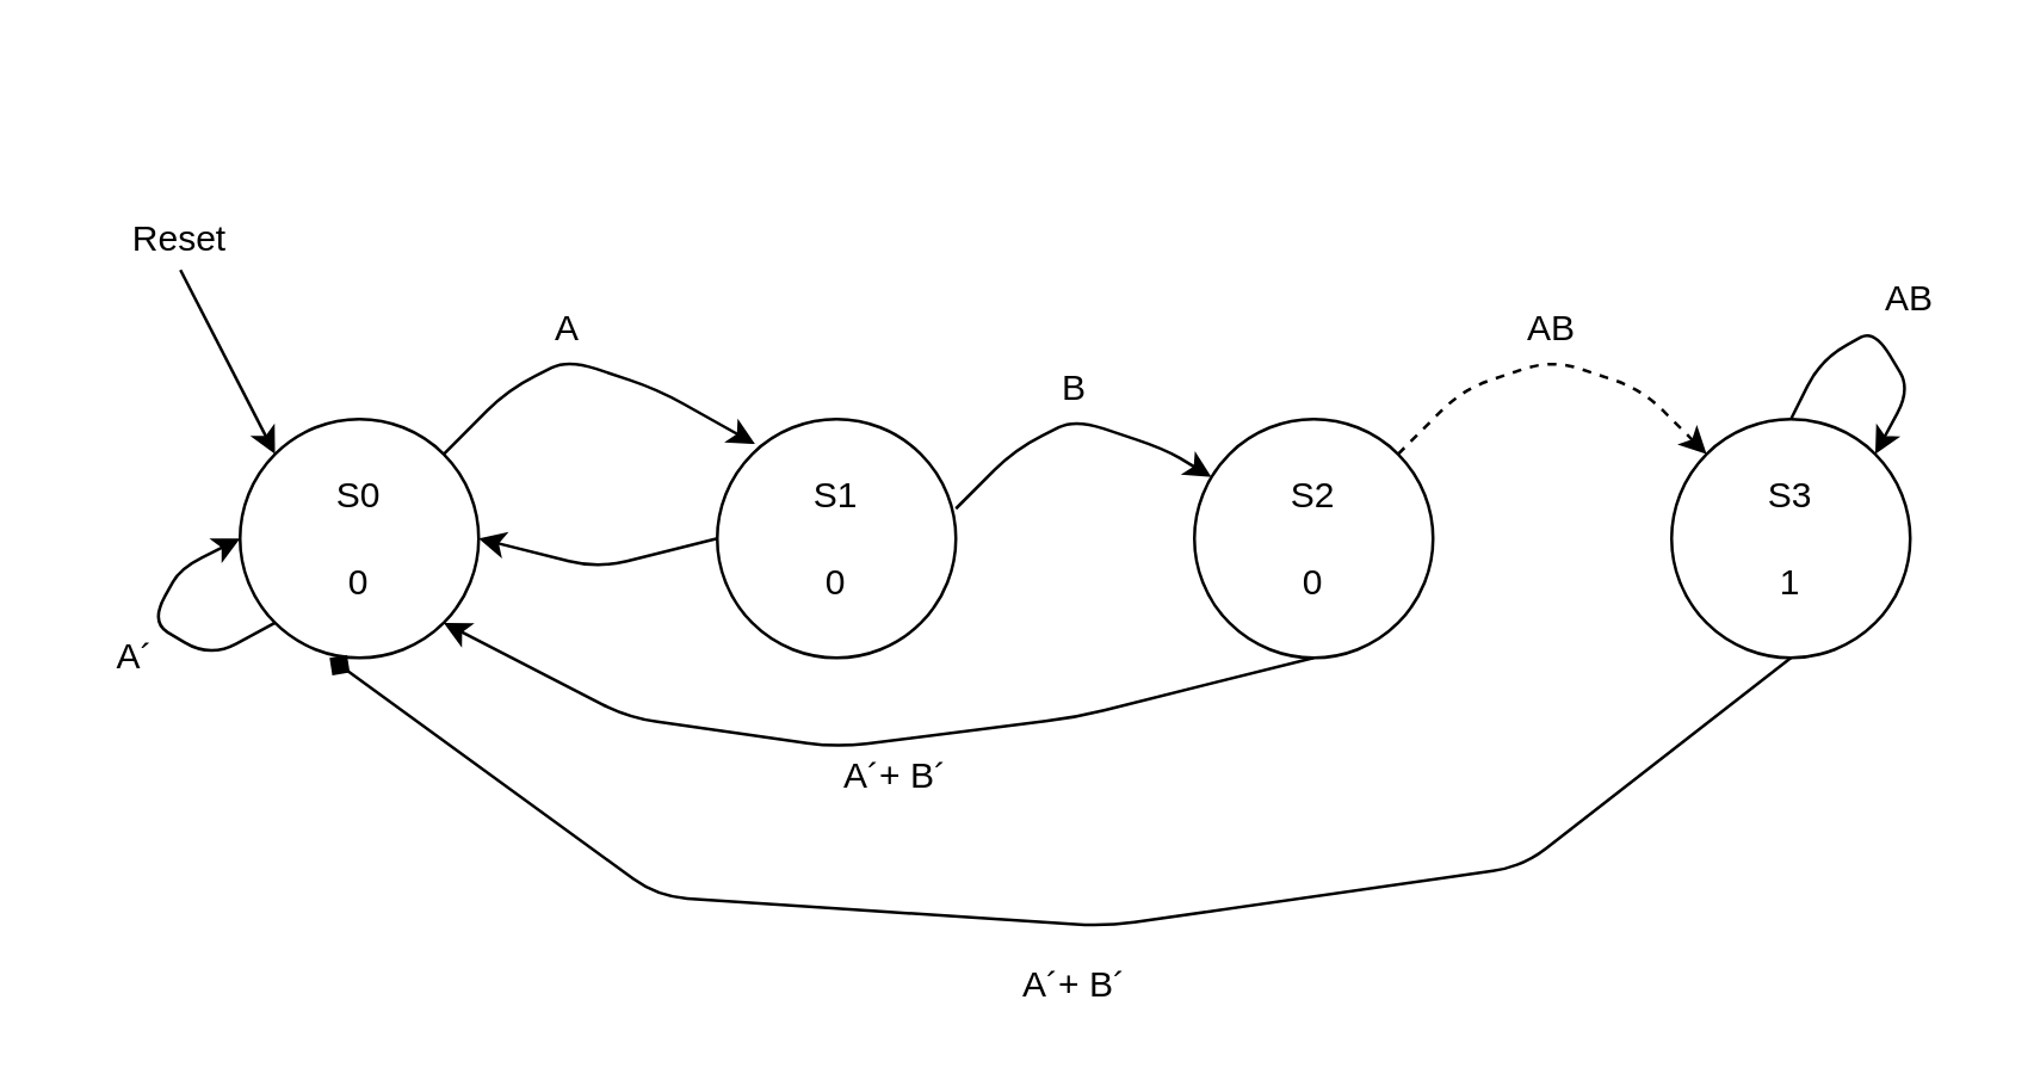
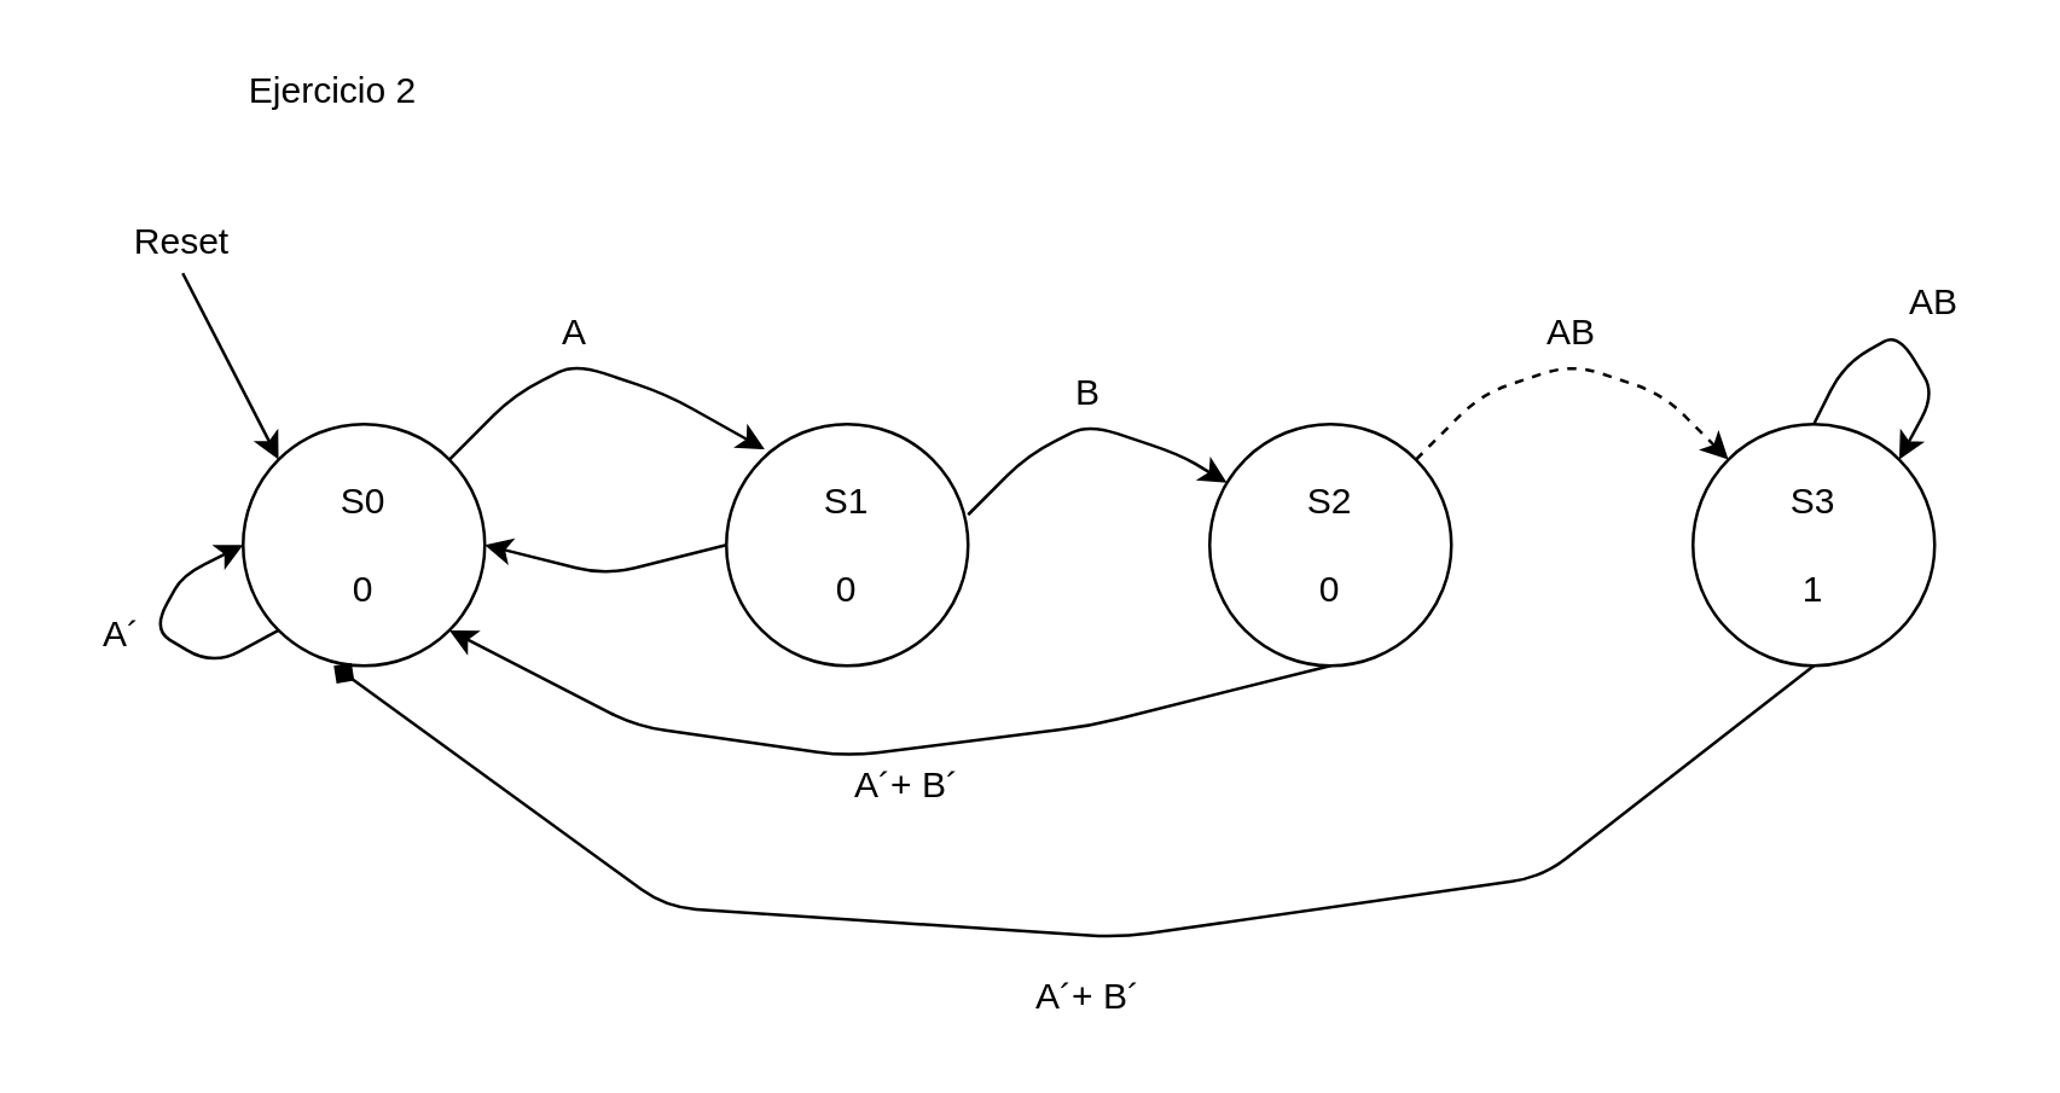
  <mxCell id="0" />
  <mxCell id="1" parent="0" />
  <mxCell id="2" value="S0&lt;br&gt;&lt;br&gt;0" style="ellipse;whiteSpace=wrap;html=1;aspect=fixed;" vertex="1" parent="1"><mxGeometry x="80" y="140" width="80" height="80" as="geometry" /></mxCell>
  <mxCell id="3" value="S2&lt;br&gt;&lt;br&gt;0" style="ellipse;whiteSpace=wrap;html=1;aspect=fixed;" vertex="1" parent="1"><mxGeometry x="400" y="140" width="80" height="80" as="geometry" /></mxCell>
  <mxCell id="4" value="S3&lt;br&gt;&lt;br&gt;1" style="ellipse;whiteSpace=wrap;html=1;aspect=fixed;" vertex="1" parent="1"><mxGeometry x="560" y="140" width="80" height="80" as="geometry" /></mxCell>
  <mxCell id="5" value="S1&lt;br&gt;&lt;br&gt;0" style="ellipse;whiteSpace=wrap;html=1;aspect=fixed;" vertex="1" parent="1"><mxGeometry x="240" y="140" width="80" height="80" as="geometry" /></mxCell>
  <mxCell id="6" value="" style="endArrow=classic;html=1;exitX=1;exitY=0;exitDx=0;exitDy=0;entryX=0.158;entryY=0.104;entryDx=0;entryDy=0;entryPerimeter=0;" edge="1" parent="1" source="2" target="5"><mxGeometry width="50" height="50" relative="1" as="geometry"><mxPoint x="160" y="140" as="sourcePoint" /><mxPoint x="210" y="90" as="targetPoint" /><Array as="points"><mxPoint x="170" y="130" /><mxPoint x="190" y="120" /><mxPoint x="220" y="130" /></Array></mxGeometry></mxCell>
  <mxCell id="7" value="" style="endArrow=classic;html=1;" edge="1" parent="1" target="3"><mxGeometry width="50" height="50" relative="1" as="geometry"><mxPoint x="320" y="170" as="sourcePoint" /><mxPoint x="370" y="120" as="targetPoint" /><Array as="points"><mxPoint x="340" y="150" /><mxPoint x="360" y="140" /><mxPoint x="390" y="150" /></Array></mxGeometry></mxCell>
  <mxCell id="8" value="" style="endArrow=classic;html=1;exitX=1;exitY=0;exitDx=0;exitDy=0;entryX=0;entryY=0;entryDx=0;entryDy=0;dashed=1;" edge="1" parent="1" source="3" target="4"><mxGeometry width="50" height="50" relative="1" as="geometry"><mxPoint x="490" y="160" as="sourcePoint" /><mxPoint x="540" y="110" as="targetPoint" /><Array as="points"><mxPoint x="490" y="130" /><mxPoint x="520" y="120" /><mxPoint x="550" y="130" /></Array></mxGeometry></mxCell>
  <mxCell id="9" value="" style="endArrow=classic;html=1;entryX=0;entryY=0;entryDx=0;entryDy=0;" edge="1" parent="1" target="2"><mxGeometry width="50" height="50" relative="1" as="geometry"><mxPoint x="60" y="90" as="sourcePoint" /><mxPoint x="60" y="90" as="targetPoint" /></mxGeometry></mxCell>
  <mxCell id="10" value="" style="endArrow=diamond;html=1;entryX=0.375;entryY=1;entryDx=0;entryDy=0;exitX=0.5;exitY=1;exitDx=0;exitDy=0;entryPerimeter=0;" edge="1" parent="1" source="4" target="2"><mxGeometry width="50" height="50" relative="1" as="geometry"><mxPoint x="270" y="320" as="sourcePoint" /><mxPoint x="320" y="270" as="targetPoint" /><Array as="points"><mxPoint x="510" y="290" /><mxPoint x="370" y="310" /><mxPoint x="220" y="300" /></Array></mxGeometry></mxCell>
  <mxCell id="11" value="Reset" style="text;html=1;strokeColor=none;fillColor=none;align=center;verticalAlign=middle;whiteSpace=wrap;rounded=0;" vertex="1" parent="1"><mxGeometry x="40" y="70" width="40" height="20" as="geometry" /></mxCell>
- <mxCell id="12" value="A´" style="text;html=1;strokeColor=none;fillColor=none;align=center;verticalAlign=middle;whiteSpace=wrap;rounded=0;" vertex="1" parent="1"><mxGeometry x="25" y="210" width="40" height="20" as="geometry" /></mxCell>
+ <mxCell id="12" value="A´" style="text;html=1;strokeColor=none;fillColor=none;align=center;verticalAlign=middle;whiteSpace=wrap;rounded=0;" vertex="1" parent="1"><mxGeometry x="20" y="200" width="40" height="20" as="geometry" /></mxCell>
  <mxCell id="13" value="A´+ B´" style="text;html=1;strokeColor=none;fillColor=none;align=center;verticalAlign=middle;whiteSpace=wrap;rounded=0;" vertex="1" parent="1"><mxGeometry x="340" y="320" width="40" height="20" as="geometry" /></mxCell>
  <mxCell id="14" value="A" style="text;html=1;strokeColor=none;fillColor=none;align=center;verticalAlign=middle;whiteSpace=wrap;rounded=0;" vertex="1" parent="1"><mxGeometry x="170" y="100" width="40" height="20" as="geometry" /></mxCell>
  <mxCell id="15" value="B" style="text;html=1;strokeColor=none;fillColor=none;align=center;verticalAlign=middle;whiteSpace=wrap;rounded=0;" vertex="1" parent="1"><mxGeometry x="340" y="120" width="40" height="20" as="geometry" /></mxCell>
  <mxCell id="16" value="" style="endArrow=classic;html=1;entryX=1;entryY=0.5;entryDx=0;entryDy=0;exitX=0;exitY=0.5;exitDx=0;exitDy=0;" edge="1" parent="1" source="5" target="2"><mxGeometry width="50" height="50" relative="1" as="geometry"><mxPoint x="200" y="240" as="sourcePoint" /><mxPoint x="250" y="190" as="targetPoint" /><Array as="points"><mxPoint x="200" y="190" /></Array></mxGeometry></mxCell>
  <mxCell id="17" value="AB" style="text;html=1;strokeColor=none;fillColor=none;align=center;verticalAlign=middle;whiteSpace=wrap;rounded=0;" vertex="1" parent="1"><mxGeometry x="500" y="100" width="40" height="20" as="geometry" /></mxCell>
+ <mxCell id="18" value="Ejercicio 2" style="text;html=1;strokeColor=none;fillColor=none;align=center;verticalAlign=middle;whiteSpace=wrap;rounded=0;" vertex="1" parent="1"><mxGeometry x="75" y="20" width="70" height="20" as="geometry" /></mxCell>
  <mxCell id="19" value="" style="endArrow=classic;html=1;exitX=0;exitY=1;exitDx=0;exitDy=0;" edge="1" parent="1" source="2"><mxGeometry width="50" height="50" relative="1" as="geometry"><mxPoint x="30" y="230" as="sourcePoint" /><mxPoint x="80" y="180" as="targetPoint" /><Array as="points"><mxPoint x="70" y="220" /><mxPoint x="50" y="208" /><mxPoint x="60" y="190" /></Array></mxGeometry></mxCell>
  <mxCell id="20" value="" style="endArrow=classic;html=1;entryX=1;entryY=1;entryDx=0;entryDy=0;exitX=0.5;exitY=1;exitDx=0;exitDy=0;" edge="1" parent="1" source="3" target="2"><mxGeometry width="50" height="50" relative="1" as="geometry"><mxPoint x="480" y="260" as="sourcePoint" /><mxPoint x="530" y="210" as="targetPoint" /><Array as="points"><mxPoint x="360" y="240" /><mxPoint x="280" y="250" /><mxPoint x="210" y="240" /></Array></mxGeometry></mxCell>
  <mxCell id="21" value="" style="endArrow=classic;html=1;exitX=0.5;exitY=0;exitDx=0;exitDy=0;entryX=1;entryY=0;entryDx=0;entryDy=0;" edge="1" parent="1" source="4" target="4"><mxGeometry width="50" height="50" relative="1" as="geometry"><mxPoint x="630" y="140" as="sourcePoint" /><mxPoint x="680" y="90" as="targetPoint" /><Array as="points"><mxPoint x="610" y="120" /><mxPoint x="628" y="110" /><mxPoint x="640" y="130" /></Array></mxGeometry></mxCell>
  <mxCell id="22" value="AB" style="text;html=1;strokeColor=none;fillColor=none;align=center;verticalAlign=middle;whiteSpace=wrap;rounded=0;" vertex="1" parent="1"><mxGeometry x="620" y="90" width="40" height="20" as="geometry" /></mxCell>
  <mxCell id="23" value="A´+ B´" style="text;html=1;strokeColor=none;fillColor=none;align=center;verticalAlign=middle;whiteSpace=wrap;rounded=0;" vertex="1" parent="1"><mxGeometry x="280" y="250" width="40" height="20" as="geometry" /></mxCell>
